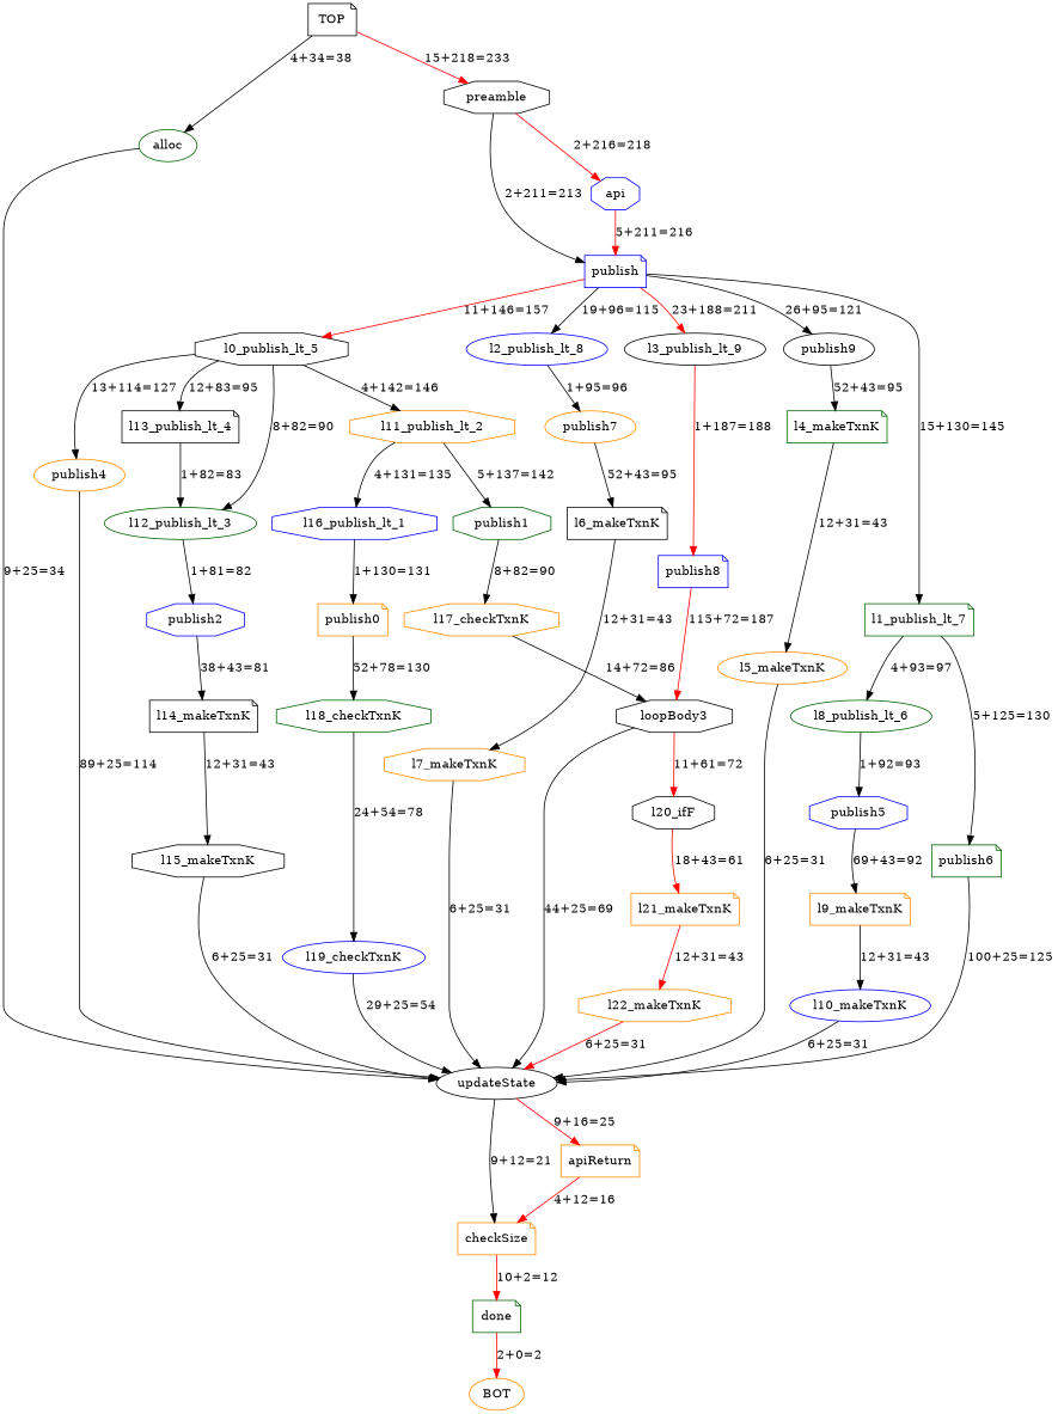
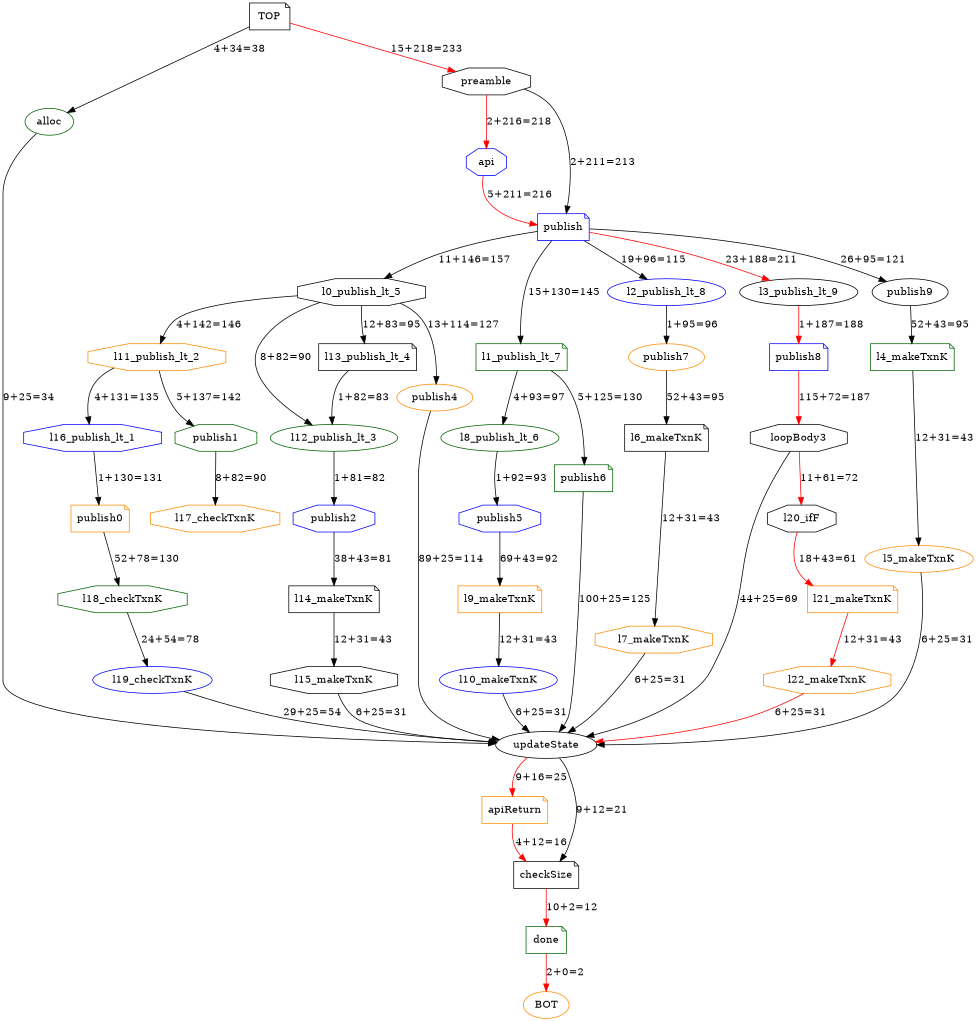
  digraph {
    node [color=black shape=note]
    alloc [color=darkgreen shape=ellipse]
    TOP
    preamble [shape=octagon]
    updateState [shape=ellipse]
    api [color=blue shape=octagon]
    publish [color=blue]
    apiReturn [color=darkorange]
-   checkSize [color=darkorange]
+   checkSize
    l0_publish_lt_5 [shape=octagon]
    l1_publish_lt_7 [color=darkgreen]
    l2_publish_lt_8 [color=blue shape=ellipse]
    l3_publish_lt_9 [shape=ellipse]
    publish9 [shape=ellipse]
    done [color=darkgreen]
    l11_publish_lt_2 [color=darkorange shape=octagon]
    l12_publish_lt_3 [color=darkgreen shape=ellipse]
    l13_publish_lt_4
    publish4 [color=darkorange shape=ellipse]
    l8_publish_lt_6 [color=darkgreen shape=ellipse]
    publish6 [color=darkgreen]
    publish7 [color=darkorange shape=ellipse]
    publish8 [color=blue]
    l4_makeTxnK [color=darkgreen]
    BOT [color=darkorange shape=ellipse]
    l16_publish_lt_1 [color=blue shape=octagon]
    publish1 [color=darkgreen shape=octagon]
    publish2 [color=blue shape=octagon]
    publish0 [color=darkorange]
    l17_checkTxnK [color=darkorange shape=octagon]
    l14_makeTxnK
    l10_makeTxnK [color=blue shape=ellipse]
    l18_checkTxnK [color=darkgreen shape=octagon]
    loopBody3 [shape=octagon]
    l15_makeTxnK [shape=octagon]
    l19_checkTxnK [color=blue shape=ellipse]
    l20_ifF [shape=octagon]
    l21_makeTxnK [color=darkorange]
    publish5 [color=blue shape=octagon]
    l9_makeTxnK [color=darkorange]
    l22_makeTxnK [color=darkorange shape=octagon]
    l6_makeTxnK
    l7_makeTxnK [color=darkorange shape=octagon]
    l5_makeTxnK [color=darkorange shape=ellipse]
    alloc -> updateState [label="9+25=34"]
    TOP -> alloc [label="4+34=38"]
    TOP -> preamble [color=red label="15+218=233"]
    preamble -> api [color=red label="2+216=218"]
    preamble -> publish [label="2+211=213"]
    updateState -> apiReturn [color=red label="9+16=25"]
    updateState -> checkSize [label="9+12=21"]
    api -> publish [color=red label="5+211=216"]
-   publish -> l0_publish_lt_5 [label="11+146=157" color=red]
+   publish -> l0_publish_lt_5 [label="11+146=157"]
    publish -> l1_publish_lt_7 [label="15+130=145"]
    publish -> l2_publish_lt_8 [label="19+96=115"]
    publish -> l3_publish_lt_9 [color=red label="23+188=211"]
    publish -> publish9 [label="26+95=121"]
    apiReturn -> checkSize [color=red label="4+12=16"]
    checkSize -> done [color=red label="10+2=12"]
    l0_publish_lt_5 -> l11_publish_lt_2 [label="4+142=146"]
    l0_publish_lt_5 -> l12_publish_lt_3 [label="8+82=90"]
    l0_publish_lt_5 -> l13_publish_lt_4 [label="12+83=95"]
    l0_publish_lt_5 -> publish4 [label="13+114=127"]
    l1_publish_lt_7 -> l8_publish_lt_6 [label="4+93=97"]
    l1_publish_lt_7 -> publish6 [label="5+125=130"]
    l2_publish_lt_8 -> publish7 [label="1+95=96"]
    l3_publish_lt_9 -> publish8 [color=red label="1+187=188"]
    publish9 -> l4_makeTxnK [label="52+43=95"]
    done -> BOT [color=red label="2+0=2"]
    l11_publish_lt_2 -> l16_publish_lt_1 [label="4+131=135"]
    l11_publish_lt_2 -> publish1 [label="5+137=142"]
    l12_publish_lt_3 -> publish2 [label="1+81=82"]
    l13_publish_lt_4 -> l12_publish_lt_3 [label="1+82=83"]
    publish4 -> updateState [label="89+25=114"]
    l8_publish_lt_6 -> publish5 [label="1+92=93"]
    publish6 -> updateState [label="100+25=125"]
    publish7 -> l6_makeTxnK [label="52+43=95"]
    publish8 -> loopBody3 [color=red label="115+72=187"]
    l4_makeTxnK -> l5_makeTxnK [label="12+31=43"]
    l16_publish_lt_1 -> publish0 [label="1+130=131"]
    publish1 -> l17_checkTxnK [label="8+82=90"]
    publish2 -> l14_makeTxnK [label="38+43=81"]
    publish0 -> l18_checkTxnK [label="52+78=130"]
-   l17_checkTxnK -> loopBody3 [label="14+72=86"]
    l14_makeTxnK -> l15_makeTxnK [label="12+31=43"]
    l10_makeTxnK -> updateState [label="6+25=31"]
    l18_checkTxnK -> l19_checkTxnK [label="24+54=78"]
    loopBody3 -> updateState [label="44+25=69"]
    loopBody3 -> l20_ifF [color=red label="11+61=72"]
    l15_makeTxnK -> updateState [label="6+25=31"]
    l19_checkTxnK -> updateState [label="29+25=54"]
    l20_ifF -> l21_makeTxnK [color=red label="18+43=61"]
    l21_makeTxnK -> l22_makeTxnK [color=red label="12+31=43"]
    publish5 -> l9_makeTxnK [label="69+43=92"]
    l9_makeTxnK -> l10_makeTxnK [label="12+31=43"]
    l22_makeTxnK -> updateState [color=red label="6+25=31"]
    l6_makeTxnK -> l7_makeTxnK [label="12+31=43"]
    l7_makeTxnK -> updateState [label="6+25=31"]
    l5_makeTxnK -> updateState [label="6+25=31"]
  }
